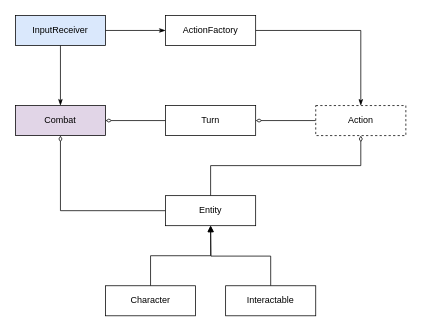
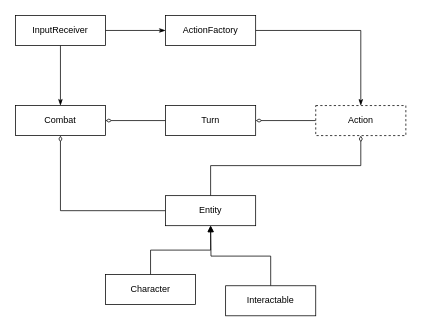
  <mxCell id="0" />
  <mxCell id="1" parent="0" />
  <mxCell id="2" style="edgeStyle=orthogonalEdgeStyle;rounded=0;orthogonalLoop=1;jettySize=auto;html=1;exitX=1;exitY=0.5;exitDx=0;exitDy=0;entryX=0;entryY=0.5;entryDx=0;entryDy=0;startArrow=diamondThin;startFill=0;endArrow=none;endFill=0;" parent="1" source="4" target="6" edge="1"><mxGeometry relative="1" as="geometry" /></mxCell>
  <mxCell id="3" style="edgeStyle=orthogonalEdgeStyle;rounded=0;orthogonalLoop=1;jettySize=auto;html=1;exitX=0.5;exitY=1;exitDx=0;exitDy=0;entryX=0;entryY=0.5;entryDx=0;entryDy=0;startArrow=diamondThin;startFill=0;endArrow=none;endFill=0;" parent="1" source="4" target="9" edge="1"><mxGeometry relative="1" as="geometry" /></mxCell>
- <mxCell id="4" value="Combat" style="rounded=0;whiteSpace=wrap;html=1;fillColor=#e1d5e7;" parent="1" vertex="1"><mxGeometry x="20" y="140" width="120" height="40" as="geometry" /></mxCell>
+ <mxCell id="4" value="Combat" style="rounded=0;whiteSpace=wrap;html=1;" parent="1" vertex="1"><mxGeometry x="20" y="140" width="120" height="40" as="geometry" /></mxCell>
  <mxCell id="5" style="edgeStyle=orthogonalEdgeStyle;rounded=0;orthogonalLoop=1;jettySize=auto;html=1;exitX=1;exitY=0.5;exitDx=0;exitDy=0;entryX=0;entryY=0.5;entryDx=0;entryDy=0;startArrow=diamondThin;startFill=0;endArrow=none;endFill=0;" parent="1" source="6" target="8" edge="1"><mxGeometry relative="1" as="geometry" /></mxCell>
  <mxCell id="6" value="Turn" style="rounded=0;whiteSpace=wrap;html=1;" parent="1" vertex="1"><mxGeometry x="220" y="140" width="120" height="40" as="geometry" /></mxCell>
  <mxCell id="7" style="edgeStyle=orthogonalEdgeStyle;rounded=0;orthogonalLoop=1;jettySize=auto;html=1;exitX=0.5;exitY=1;exitDx=0;exitDy=0;entryX=0.5;entryY=0;entryDx=0;entryDy=0;startArrow=diamondThin;startFill=0;endArrow=none;endFill=0;" parent="1" source="8" target="9" edge="1"><mxGeometry relative="1" as="geometry" /></mxCell>
  <mxCell id="8" value="Action" style="rounded=0;whiteSpace=wrap;html=1;dashed=1;" parent="1" vertex="1"><mxGeometry x="420" y="140" width="120" height="40" as="geometry" /></mxCell>
  <mxCell id="9" value="Entity" style="rounded=0;whiteSpace=wrap;html=1;" parent="1" vertex="1"><mxGeometry x="220" y="260" width="120" height="40" as="geometry" /></mxCell>
  <mxCell id="10" style="edgeStyle=orthogonalEdgeStyle;rounded=0;orthogonalLoop=1;jettySize=auto;html=1;exitX=1;exitY=0.5;exitDx=0;exitDy=0;entryX=0;entryY=0.5;entryDx=0;entryDy=0;startArrow=none;startFill=0;endArrow=classicThin;endFill=1;" parent="1" source="12" target="14" edge="1"><mxGeometry relative="1" as="geometry" /></mxCell>
  <mxCell id="11" style="edgeStyle=orthogonalEdgeStyle;rounded=0;orthogonalLoop=1;jettySize=auto;html=1;exitX=0.5;exitY=1;exitDx=0;exitDy=0;entryX=0.5;entryY=0;entryDx=0;entryDy=0;startArrow=none;startFill=0;endArrow=classicThin;endFill=1;" parent="1" source="12" target="4" edge="1"><mxGeometry relative="1" as="geometry" /></mxCell>
- <mxCell id="12" value="InputReceiver" style="rounded=0;whiteSpace=wrap;html=1;fillColor=#dae8fc;" parent="1" vertex="1"><mxGeometry x="20" y="20" width="120" height="40" as="geometry" /></mxCell>
+ <mxCell id="12" value="InputReceiver" style="rounded=0;whiteSpace=wrap;html=1;" parent="1" vertex="1"><mxGeometry x="20" y="20" width="120" height="40" as="geometry" /></mxCell>
  <mxCell id="13" style="edgeStyle=orthogonalEdgeStyle;rounded=0;orthogonalLoop=1;jettySize=auto;html=1;exitX=1;exitY=0.5;exitDx=0;exitDy=0;entryX=0.5;entryY=0;entryDx=0;entryDy=0;startArrow=none;startFill=0;endArrow=classicThin;endFill=1;" parent="1" source="14" target="8" edge="1"><mxGeometry relative="1" as="geometry" /></mxCell>
  <mxCell id="14" value="ActionFactory" style="rounded=0;whiteSpace=wrap;html=1;" parent="1" vertex="1"><mxGeometry x="220" y="20" width="120" height="40" as="geometry" /></mxCell>
  <mxCell id="15" style="edgeStyle=orthogonalEdgeStyle;rounded=0;orthogonalLoop=1;jettySize=auto;html=1;exitX=0.5;exitY=0;exitDx=0;exitDy=0;startArrow=none;startFill=0;endArrow=block;endFill=1;" edge="1" parent="1" source="16"><mxGeometry relative="1" as="geometry"><mxPoint x="280" y="300" as="targetPoint" /></mxGeometry></mxCell>
  <mxCell id="16" value="Interactable" style="rounded=0;whiteSpace=wrap;html=1;" vertex="1" parent="1"><mxGeometry x="300" y="380" width="120" height="40" as="geometry" /></mxCell>
  <mxCell id="17" style="edgeStyle=orthogonalEdgeStyle;rounded=0;orthogonalLoop=1;jettySize=auto;html=1;exitX=0.5;exitY=0;exitDx=0;exitDy=0;entryX=0.5;entryY=1;entryDx=0;entryDy=0;startArrow=none;startFill=0;endArrow=block;endFill=1;" edge="1" parent="1" source="18" target="9"><mxGeometry relative="1" as="geometry" /></mxCell>
- <mxCell id="18" value="Character" style="rounded=0;whiteSpace=wrap;html=1;" vertex="1" parent="1"><mxGeometry x="140" y="380" width="120" height="40" as="geometry" /></mxCell>
+ <mxCell id="18" value="Character" style="rounded=0;whiteSpace=wrap;html=1;" vertex="1" parent="1"><mxGeometry x="140" y="365" width="120" height="40" as="geometry" /></mxCell>
